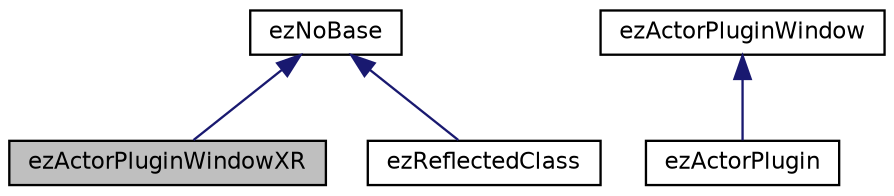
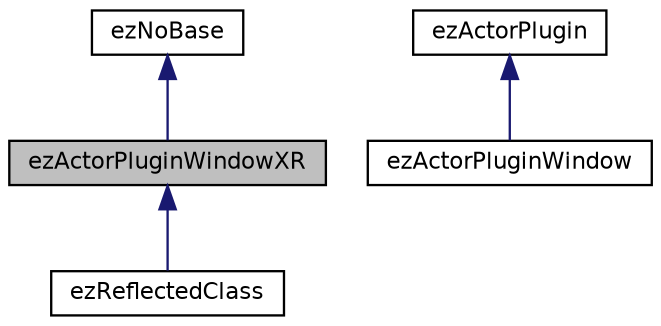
  digraph {
    node [color=black fillcolor=white fontname=Helvetica fontsize=10 shape=record style=filled]
    edge [color=midnightblue dir=back fontname=Helvetica fontsize=10 labelfontname=Helvetica labelfontsize=10 style=solid]
    n1 [fillcolor=grey75 fontcolor=black height=0.2 label=ezActorPluginWindowXR width=0.4]
    n2 [height=0.2 label=ezActorPluginWindow width=0.4]
    n3 [height=0.2 label=ezActorPlugin width=0.4]
    n4 [height=0.2 label=ezReflectedClass width=0.4]
    n5 [height=0.2 label=ezNoBase width=0.4]
-   n2 -> n3
+   n3 -> n2
    n5 -> n1
-   n5 -> n4
+   n1 -> n4
  }
